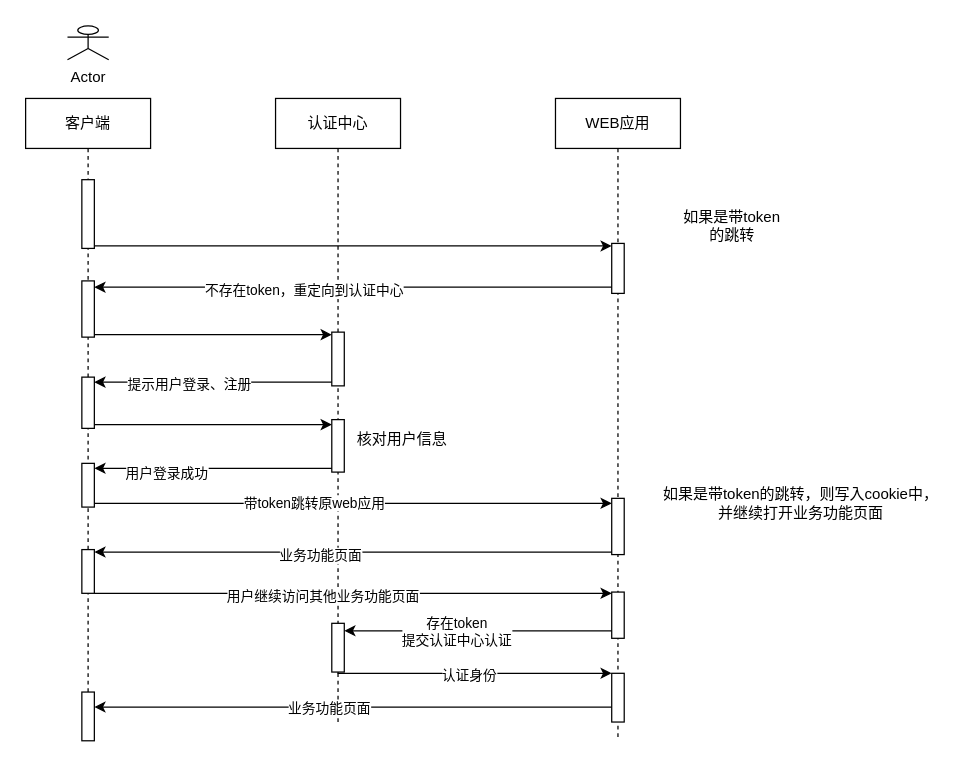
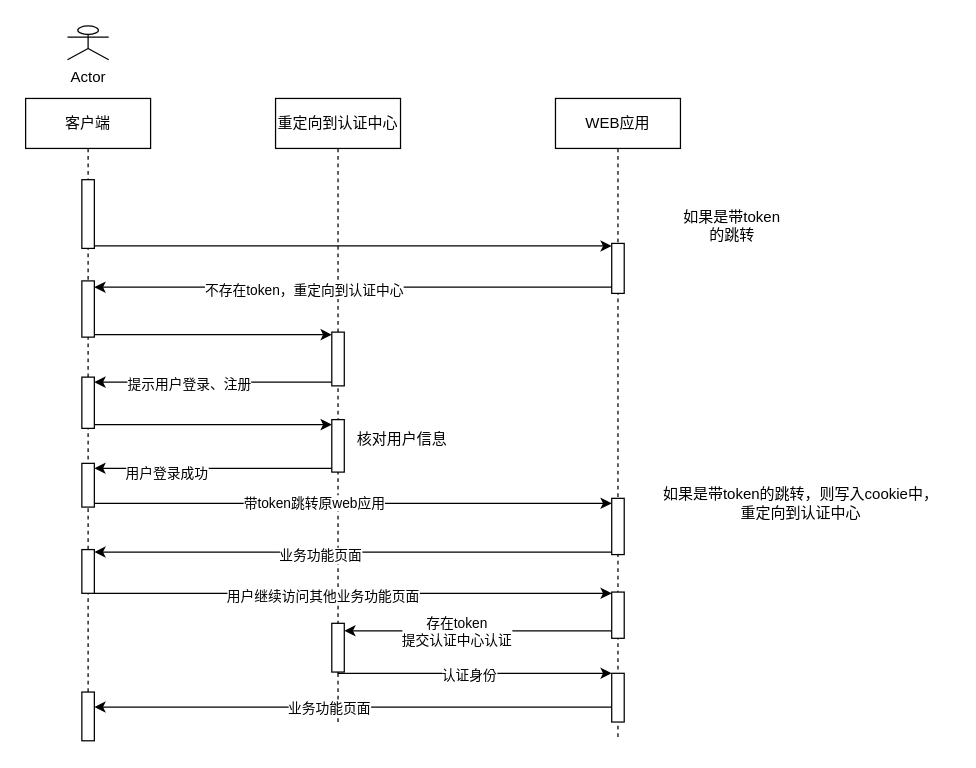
  <mxCell id="0" />
  <mxCell id="1" parent="0" />
  <mxCell id="2" value="客户端" style="shape=umlLifeline;perimeter=lifelinePerimeter;whiteSpace=wrap;html=1;container=1;dropTarget=0;collapsible=0;recursiveResize=0;outlineConnect=0;portConstraint=eastwest;newEdgeStyle={&quot;edgeStyle&quot;:&quot;elbowEdgeStyle&quot;,&quot;elbow&quot;:&quot;vertical&quot;,&quot;curved&quot;:0,&quot;rounded&quot;:0};" vertex="1" parent="1"><mxGeometry x="20" y="78" width="100" height="500" as="geometry" /></mxCell>
  <mxCell id="3" value="" style="html=1;points=[];perimeter=orthogonalPerimeter;outlineConnect=0;targetShapes=umlLifeline;portConstraint=eastwest;newEdgeStyle={&quot;edgeStyle&quot;:&quot;elbowEdgeStyle&quot;,&quot;elbow&quot;:&quot;vertical&quot;,&quot;curved&quot;:0,&quot;rounded&quot;:0};" vertex="1" parent="2"><mxGeometry x="45" y="65" width="10" height="55" as="geometry" /></mxCell>
  <mxCell id="4" value="" style="html=1;points=[];perimeter=orthogonalPerimeter;outlineConnect=0;targetShapes=umlLifeline;portConstraint=eastwest;newEdgeStyle={&quot;edgeStyle&quot;:&quot;elbowEdgeStyle&quot;,&quot;elbow&quot;:&quot;vertical&quot;,&quot;curved&quot;:0,&quot;rounded&quot;:0};" vertex="1" parent="2"><mxGeometry x="45" y="146" width="10" height="45" as="geometry" /></mxCell>
  <mxCell id="5" value="" style="html=1;points=[];perimeter=orthogonalPerimeter;outlineConnect=0;targetShapes=umlLifeline;portConstraint=eastwest;newEdgeStyle={&quot;edgeStyle&quot;:&quot;elbowEdgeStyle&quot;,&quot;elbow&quot;:&quot;vertical&quot;,&quot;curved&quot;:0,&quot;rounded&quot;:0};" vertex="1" parent="2"><mxGeometry x="45" y="223" width="10" height="41" as="geometry" /></mxCell>
  <mxCell id="6" value="" style="html=1;points=[];perimeter=orthogonalPerimeter;outlineConnect=0;targetShapes=umlLifeline;portConstraint=eastwest;newEdgeStyle={&quot;edgeStyle&quot;:&quot;elbowEdgeStyle&quot;,&quot;elbow&quot;:&quot;vertical&quot;,&quot;curved&quot;:0,&quot;rounded&quot;:0};" vertex="1" parent="2"><mxGeometry x="45" y="292" width="10" height="35" as="geometry" /></mxCell>
  <mxCell id="7" value="" style="html=1;points=[];perimeter=orthogonalPerimeter;outlineConnect=0;targetShapes=umlLifeline;portConstraint=eastwest;newEdgeStyle={&quot;edgeStyle&quot;:&quot;elbowEdgeStyle&quot;,&quot;elbow&quot;:&quot;vertical&quot;,&quot;curved&quot;:0,&quot;rounded&quot;:0};" vertex="1" parent="2"><mxGeometry x="45" y="361" width="10" height="35" as="geometry" /></mxCell>
  <mxCell id="8" value="Actor" style="shape=umlActor;verticalLabelPosition=bottom;verticalAlign=top;html=1;" vertex="1" parent="1"><mxGeometry x="53.5" y="20" width="33" height="27" as="geometry" /></mxCell>
- <mxCell id="9" value="认证中心" style="shape=umlLifeline;perimeter=lifelinePerimeter;whiteSpace=wrap;html=1;container=1;dropTarget=0;collapsible=0;recursiveResize=0;outlineConnect=0;portConstraint=eastwest;newEdgeStyle={&quot;edgeStyle&quot;:&quot;elbowEdgeStyle&quot;,&quot;elbow&quot;:&quot;vertical&quot;,&quot;curved&quot;:0,&quot;rounded&quot;:0};" vertex="1" parent="1"><mxGeometry x="220" y="78" width="100" height="502" as="geometry" /></mxCell>
+ <mxCell id="9" value="重定向到认证中心" style="shape=umlLifeline;perimeter=lifelinePerimeter;whiteSpace=wrap;html=1;container=1;dropTarget=0;collapsible=0;recursiveResize=0;outlineConnect=0;portConstraint=eastwest;newEdgeStyle={&quot;edgeStyle&quot;:&quot;elbowEdgeStyle&quot;,&quot;elbow&quot;:&quot;vertical&quot;,&quot;curved&quot;:0,&quot;rounded&quot;:0};" vertex="1" parent="1"><mxGeometry x="220" y="78" width="100" height="502" as="geometry" /></mxCell>
  <mxCell id="10" value="" style="html=1;points=[];perimeter=orthogonalPerimeter;outlineConnect=0;targetShapes=umlLifeline;portConstraint=eastwest;newEdgeStyle={&quot;edgeStyle&quot;:&quot;elbowEdgeStyle&quot;,&quot;elbow&quot;:&quot;vertical&quot;,&quot;curved&quot;:0,&quot;rounded&quot;:0};" vertex="1" parent="9"><mxGeometry x="45" y="187" width="10" height="43" as="geometry" /></mxCell>
  <mxCell id="11" value="" style="html=1;points=[];perimeter=orthogonalPerimeter;outlineConnect=0;targetShapes=umlLifeline;portConstraint=eastwest;newEdgeStyle={&quot;edgeStyle&quot;:&quot;elbowEdgeStyle&quot;,&quot;elbow&quot;:&quot;vertical&quot;,&quot;curved&quot;:0,&quot;rounded&quot;:0};" vertex="1" parent="9"><mxGeometry x="45" y="257" width="10" height="42" as="geometry" /></mxCell>
  <mxCell id="12" value="" style="html=1;points=[];perimeter=orthogonalPerimeter;outlineConnect=0;targetShapes=umlLifeline;portConstraint=eastwest;newEdgeStyle={&quot;edgeStyle&quot;:&quot;elbowEdgeStyle&quot;,&quot;elbow&quot;:&quot;vertical&quot;,&quot;curved&quot;:0,&quot;rounded&quot;:0};" vertex="1" parent="9"><mxGeometry x="45" y="420" width="10" height="39" as="geometry" /></mxCell>
  <mxCell id="13" value="WEB应用" style="shape=umlLifeline;perimeter=lifelinePerimeter;whiteSpace=wrap;html=1;container=1;dropTarget=0;collapsible=0;recursiveResize=0;outlineConnect=0;portConstraint=eastwest;newEdgeStyle={&quot;edgeStyle&quot;:&quot;elbowEdgeStyle&quot;,&quot;elbow&quot;:&quot;vertical&quot;,&quot;curved&quot;:0,&quot;rounded&quot;:0};" vertex="1" parent="1"><mxGeometry x="444" y="78" width="100" height="514" as="geometry" /></mxCell>
  <mxCell id="14" value="" style="html=1;points=[];perimeter=orthogonalPerimeter;outlineConnect=0;targetShapes=umlLifeline;portConstraint=eastwest;newEdgeStyle={&quot;edgeStyle&quot;:&quot;elbowEdgeStyle&quot;,&quot;elbow&quot;:&quot;vertical&quot;,&quot;curved&quot;:0,&quot;rounded&quot;:0};" vertex="1" parent="13"><mxGeometry x="45" y="116" width="10" height="40" as="geometry" /></mxCell>
  <mxCell id="15" value="" style="html=1;points=[];perimeter=orthogonalPerimeter;outlineConnect=0;targetShapes=umlLifeline;portConstraint=eastwest;newEdgeStyle={&quot;edgeStyle&quot;:&quot;elbowEdgeStyle&quot;,&quot;elbow&quot;:&quot;vertical&quot;,&quot;curved&quot;:0,&quot;rounded&quot;:0};" vertex="1" parent="13"><mxGeometry x="45" y="320" width="10" height="45" as="geometry" /></mxCell>
  <mxCell id="16" value="" style="html=1;points=[];perimeter=orthogonalPerimeter;outlineConnect=0;targetShapes=umlLifeline;portConstraint=eastwest;newEdgeStyle={&quot;edgeStyle&quot;:&quot;elbowEdgeStyle&quot;,&quot;elbow&quot;:&quot;vertical&quot;,&quot;curved&quot;:0,&quot;rounded&quot;:0};" vertex="1" parent="13"><mxGeometry x="45" y="395" width="10" height="37" as="geometry" /></mxCell>
  <mxCell id="17" value="" style="html=1;points=[];perimeter=orthogonalPerimeter;outlineConnect=0;targetShapes=umlLifeline;portConstraint=eastwest;newEdgeStyle={&quot;edgeStyle&quot;:&quot;elbowEdgeStyle&quot;,&quot;elbow&quot;:&quot;vertical&quot;,&quot;curved&quot;:0,&quot;rounded&quot;:0};" vertex="1" parent="13"><mxGeometry x="45" y="460" width="10" height="39" as="geometry" /></mxCell>
  <mxCell id="18" style="edgeStyle=elbowEdgeStyle;rounded=0;orthogonalLoop=1;jettySize=auto;html=1;elbow=vertical;curved=0;" edge="1" parent="1" source="3" target="14"><mxGeometry relative="1" as="geometry" /></mxCell>
  <mxCell id="19" value="如果是带token的跳转" style="text;html=1;strokeColor=none;fillColor=none;align=center;verticalAlign=middle;whiteSpace=wrap;rounded=0;" vertex="1" parent="1"><mxGeometry x="540" y="165" width="91" height="30" as="geometry" /></mxCell>
  <mxCell id="20" style="edgeStyle=elbowEdgeStyle;rounded=0;orthogonalLoop=1;jettySize=auto;html=1;elbow=vertical;curved=0;" edge="1" parent="1" source="14" target="4"><mxGeometry relative="1" as="geometry" /></mxCell>
  <mxCell id="21" value="不存在token，重定向到认证中心" style="edgeLabel;html=1;align=center;verticalAlign=middle;resizable=0;points=[];" vertex="1" connectable="0" parent="20"><mxGeometry x="0.195" y="2" relative="1" as="geometry"><mxPoint as="offset" /></mxGeometry></mxCell>
  <mxCell id="22" style="edgeStyle=elbowEdgeStyle;rounded=0;orthogonalLoop=1;jettySize=auto;html=1;elbow=vertical;curved=0;" edge="1" parent="1" source="10" target="5"><mxGeometry relative="1" as="geometry" /></mxCell>
  <mxCell id="23" value="提示用户登录、注册" style="edgeLabel;html=1;align=center;verticalAlign=middle;resizable=0;points=[];" vertex="1" connectable="0" parent="22"><mxGeometry x="0.214" y="1" relative="1" as="geometry"><mxPoint as="offset" /></mxGeometry></mxCell>
  <mxCell id="24" style="edgeStyle=elbowEdgeStyle;rounded=0;orthogonalLoop=1;jettySize=auto;html=1;elbow=vertical;curved=0;" edge="1" parent="1" source="5" target="11"><mxGeometry relative="1" as="geometry" /></mxCell>
  <mxCell id="25" style="edgeStyle=elbowEdgeStyle;rounded=0;orthogonalLoop=1;jettySize=auto;html=1;elbow=vertical;curved=0;" edge="1" parent="1" source="11" target="6"><mxGeometry relative="1" as="geometry" /></mxCell>
  <mxCell id="26" value="用户登录成功" style="edgeLabel;html=1;align=center;verticalAlign=middle;resizable=0;points=[];" vertex="1" connectable="0" parent="25"><mxGeometry x="0.404" y="3" relative="1" as="geometry"><mxPoint as="offset" /></mxGeometry></mxCell>
  <mxCell id="27" value="核对用户信息" style="text;html=1;align=center;verticalAlign=middle;resizable=0;points=[];autosize=1;strokeColor=none;fillColor=none;" vertex="1" parent="1"><mxGeometry x="276" y="338" width="90" height="26" as="geometry" /></mxCell>
  <mxCell id="28" style="edgeStyle=elbowEdgeStyle;rounded=0;orthogonalLoop=1;jettySize=auto;html=1;elbow=vertical;curved=0;" edge="1" parent="1" source="6" target="15"><mxGeometry relative="1" as="geometry" /></mxCell>
  <mxCell id="29" value="带token跳转原web应用" style="edgeLabel;html=1;align=center;verticalAlign=middle;resizable=0;points=[];" vertex="1" connectable="0" parent="28"><mxGeometry x="-0.388" relative="1" as="geometry"><mxPoint x="48" y="-1" as="offset" /></mxGeometry></mxCell>
  <mxCell id="30" style="edgeStyle=elbowEdgeStyle;rounded=0;orthogonalLoop=1;jettySize=auto;html=1;elbow=vertical;curved=0;" edge="1" parent="1" source="15" target="7"><mxGeometry relative="1" as="geometry" /></mxCell>
  <mxCell id="31" value="业务功能页面" style="edgeLabel;html=1;align=center;verticalAlign=middle;resizable=0;points=[];" vertex="1" connectable="0" parent="30"><mxGeometry x="0.132" y="2" relative="1" as="geometry"><mxPoint as="offset" /></mxGeometry></mxCell>
- <mxCell id="32" value="如果是带token的跳转，则写入cookie中，&lt;br&gt;并继续打开业务功能页面" style="text;html=1;align=center;verticalAlign=middle;resizable=0;points=[];autosize=1;strokeColor=none;fillColor=none;" vertex="1" parent="1"><mxGeometry x="521" y="381" width="238" height="41" as="geometry" /></mxCell>
+ <mxCell id="32" value="如果是带token的跳转，则写入cookie中，&lt;br&gt;重定向到认证中心" style="text;html=1;align=center;verticalAlign=middle;resizable=0;points=[];autosize=1;strokeColor=none;fillColor=none;" vertex="1" parent="1"><mxGeometry x="521" y="381" width="238" height="41" as="geometry" /></mxCell>
  <mxCell id="33" style="edgeStyle=elbowEdgeStyle;rounded=0;orthogonalLoop=1;jettySize=auto;html=1;elbow=vertical;curved=0;" edge="1" parent="1" source="4" target="10"><mxGeometry relative="1" as="geometry" /></mxCell>
  <mxCell id="34" style="edgeStyle=elbowEdgeStyle;rounded=0;orthogonalLoop=1;jettySize=auto;html=1;elbow=vertical;curved=0;" edge="1" parent="1" source="7" target="16"><mxGeometry relative="1" as="geometry" /></mxCell>
  <mxCell id="35" value="用户继续访问其他业务功能页面" style="edgeLabel;html=1;align=center;verticalAlign=middle;resizable=0;points=[];" vertex="1" connectable="0" parent="34"><mxGeometry x="-0.272" y="-3" relative="1" as="geometry"><mxPoint x="31" y="-1" as="offset" /></mxGeometry></mxCell>
  <mxCell id="36" style="edgeStyle=elbowEdgeStyle;rounded=0;orthogonalLoop=1;jettySize=auto;html=1;elbow=vertical;curved=0;" edge="1" parent="1" source="16" target="12"><mxGeometry relative="1" as="geometry" /></mxCell>
  <mxCell id="37" value="存在token&lt;br&gt;提交认证中心认证" style="edgeLabel;html=1;align=center;verticalAlign=middle;resizable=0;points=[];" vertex="1" connectable="0" parent="36"><mxGeometry x="0.171" relative="1" as="geometry"><mxPoint as="offset" /></mxGeometry></mxCell>
  <mxCell id="38" style="edgeStyle=elbowEdgeStyle;rounded=0;orthogonalLoop=1;jettySize=auto;html=1;elbow=vertical;curved=0;" edge="1" parent="1" source="12" target="17"><mxGeometry relative="1" as="geometry" /></mxCell>
  <mxCell id="39" value="认证身份" style="edgeLabel;html=1;align=center;verticalAlign=middle;resizable=0;points=[];" vertex="1" connectable="0" parent="38"><mxGeometry x="-0.049" y="-1" relative="1" as="geometry"><mxPoint as="offset" /></mxGeometry></mxCell>
  <mxCell id="40" value="" style="html=1;points=[];perimeter=orthogonalPerimeter;outlineConnect=0;targetShapes=umlLifeline;portConstraint=eastwest;newEdgeStyle={&quot;edgeStyle&quot;:&quot;elbowEdgeStyle&quot;,&quot;elbow&quot;:&quot;vertical&quot;,&quot;curved&quot;:0,&quot;rounded&quot;:0};" vertex="1" parent="1"><mxGeometry x="65" y="553" width="10" height="39" as="geometry" /></mxCell>
  <mxCell id="41" style="edgeStyle=elbowEdgeStyle;rounded=0;orthogonalLoop=1;jettySize=auto;html=1;elbow=vertical;curved=0;" edge="1" parent="1" source="17" target="40"><mxGeometry relative="1" as="geometry" /></mxCell>
  <mxCell id="42" value="业务功能页面" style="edgeLabel;html=1;align=center;verticalAlign=middle;resizable=0;points=[];" vertex="1" connectable="0" parent="41"><mxGeometry x="0.263" y="1" relative="1" as="geometry"><mxPoint x="34" y="-1" as="offset" /></mxGeometry></mxCell>
